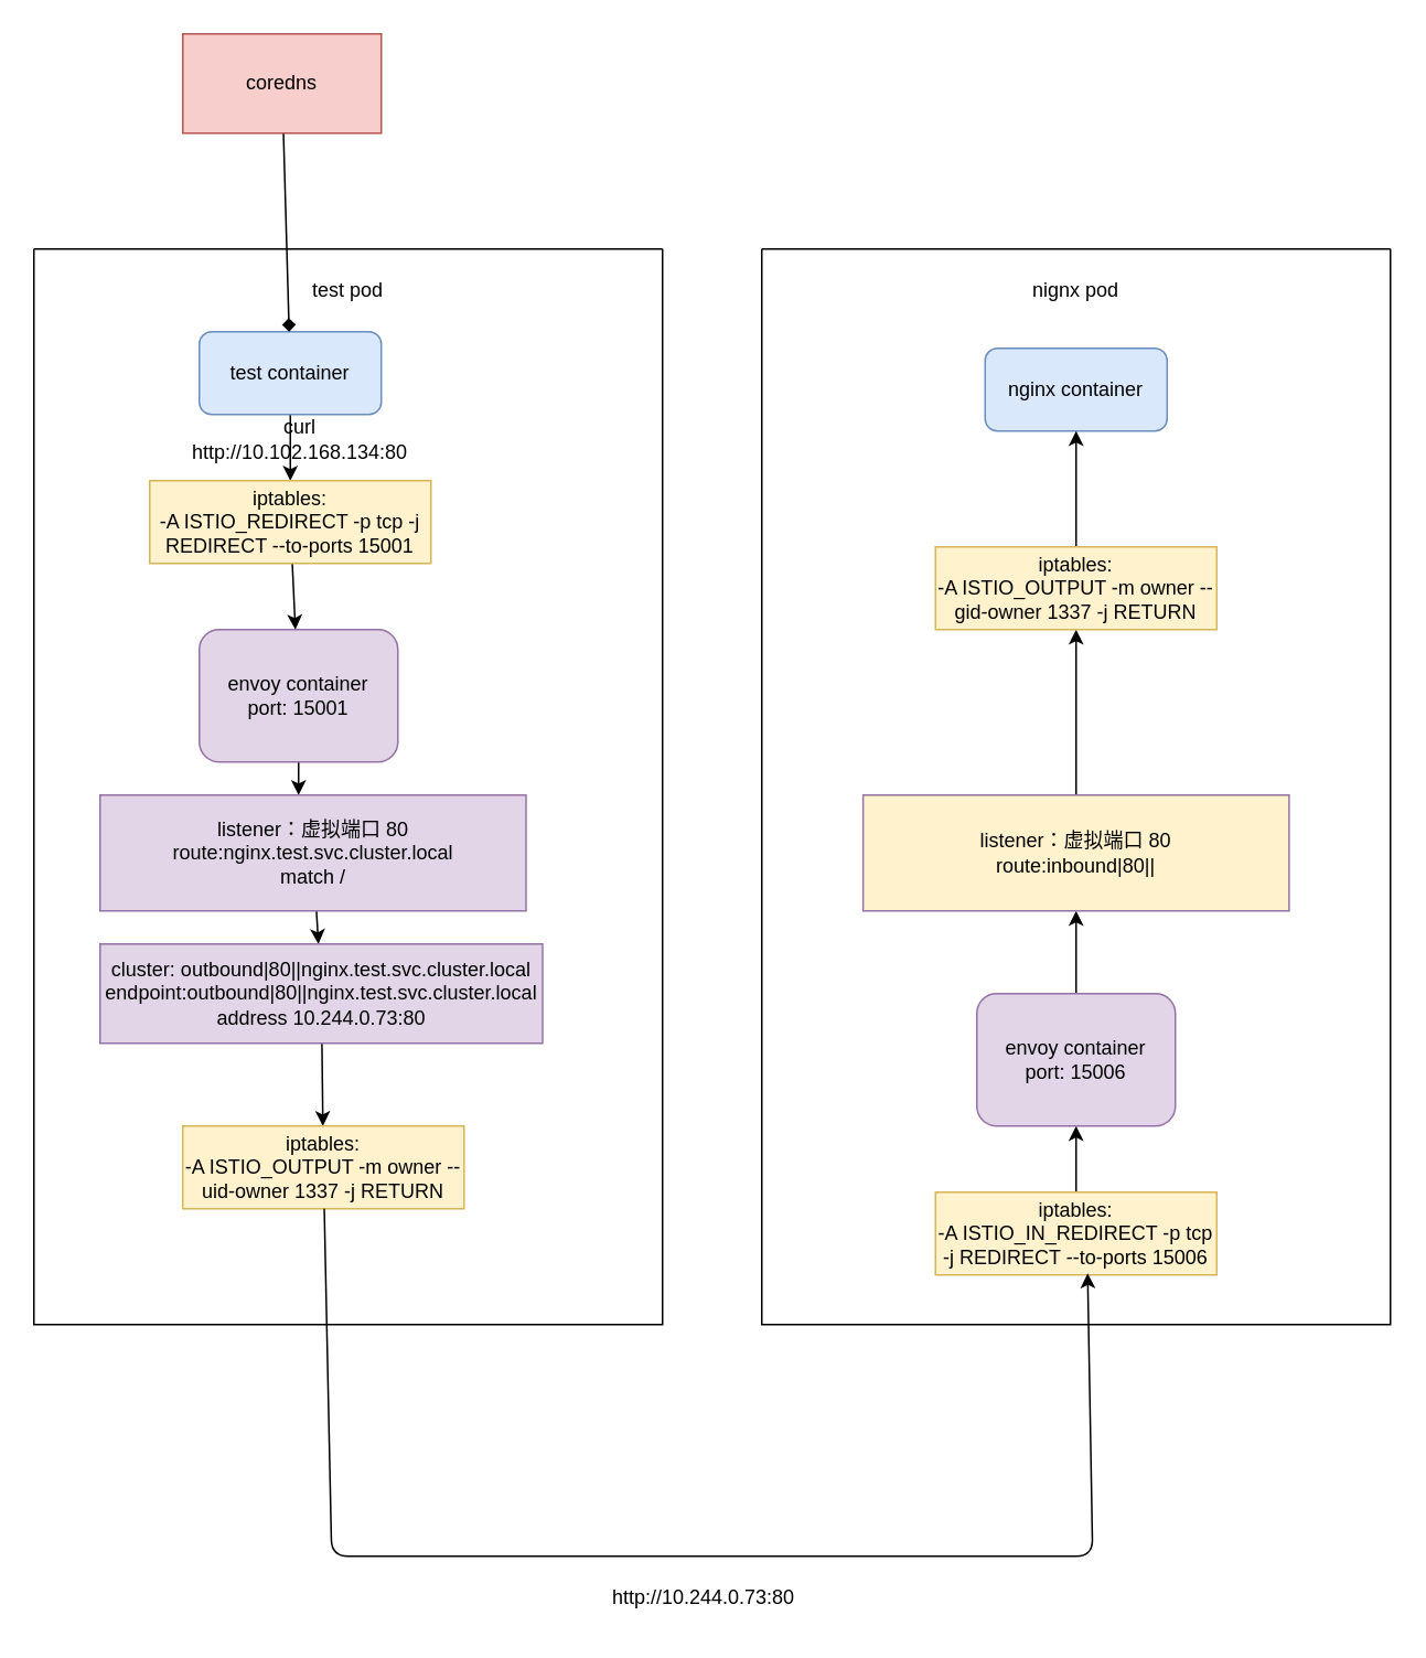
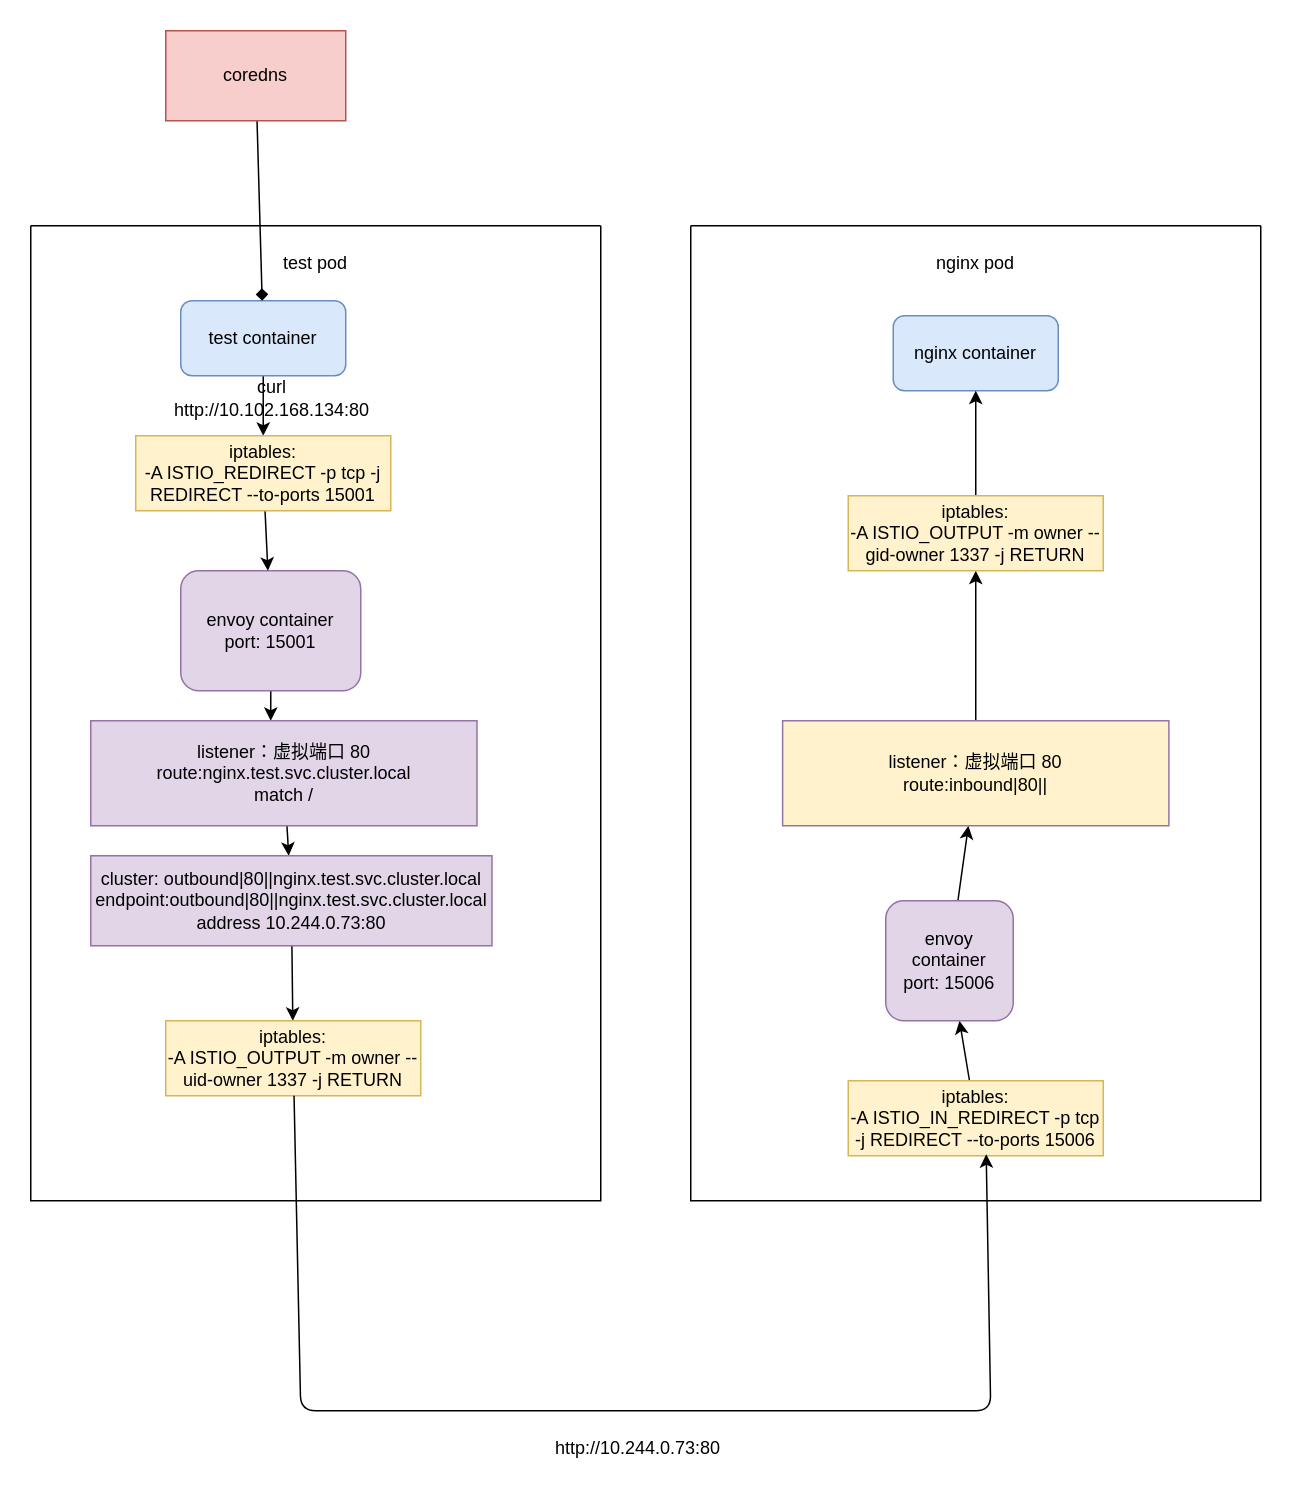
  <mxCell id="0" />
  <mxCell id="1" parent="0" />
  <mxCell id="2" value="" style="swimlane;startSize=0;" vertex="1" parent="1"><mxGeometry x="20" y="150" width="380" height="650" as="geometry" /></mxCell>
  <mxCell id="3" value="test pod" style="text;html=1;strokeColor=none;fillColor=none;align=center;verticalAlign=middle;whiteSpace=wrap;rounded=0;" vertex="1" parent="2"><mxGeometry x="160" y="10" width="60" height="30" as="geometry" /></mxCell>
  <mxCell id="4" value="" style="edgeStyle=none;html=1;" edge="1" parent="2" source="5"><mxGeometry relative="1" as="geometry"><mxPoint x="155" y="140" as="targetPoint" /></mxGeometry></mxCell>
  <mxCell id="5" value="test container" style="rounded=1;whiteSpace=wrap;html=1;fillColor=#dae8fc;strokeColor=#6c8ebf;" vertex="1" parent="2"><mxGeometry x="100" y="50" width="110" height="50" as="geometry" /></mxCell>
  <mxCell id="6" value="" style="edgeStyle=none;html=1;" edge="1" parent="2" source="7"><mxGeometry relative="1" as="geometry"><mxPoint x="160" y="330" as="targetPoint" /></mxGeometry></mxCell>
  <mxCell id="7" value="envoy container&lt;br&gt;port: 15001" style="rounded=1;whiteSpace=wrap;html=1;fillColor=#e1d5e7;strokeColor=#9673a6;" vertex="1" parent="2"><mxGeometry x="100" y="230" width="120" height="80" as="geometry" /></mxCell>
  <mxCell id="8" value="" style="edgeStyle=none;html=1;" edge="1" parent="2" target="7"><mxGeometry relative="1" as="geometry"><mxPoint x="156.19" y="190" as="sourcePoint" /></mxGeometry></mxCell>
  <mxCell id="9" value="iptables:&lt;br&gt;-A ISTIO_REDIRECT -p tcp -j REDIRECT --to-ports 15001" style="rounded=0;whiteSpace=wrap;html=1;fillColor=#fff2cc;strokeColor=#d6b656;" vertex="1" parent="2"><mxGeometry x="70" y="140" width="170" height="50" as="geometry" /></mxCell>
  <mxCell id="10" value="curl http://10.102.168.134:80" style="text;html=1;strokeColor=none;fillColor=none;align=center;verticalAlign=middle;whiteSpace=wrap;rounded=0;" vertex="1" parent="2"><mxGeometry x="160" y="110" height="10" as="geometry" /></mxCell>
  <mxCell id="11" value="" style="edgeStyle=none;html=1;" edge="1" parent="2" source="12" target="14"><mxGeometry relative="1" as="geometry" /></mxCell>
  <mxCell id="12" value="listener：虚拟端口 80&lt;br&gt;route:nginx.test.svc.cluster.local&lt;br&gt;match /" style="rounded=0;whiteSpace=wrap;html=1;fillColor=#e1d5e7;strokeColor=#9673a6;" vertex="1" parent="2"><mxGeometry x="40" y="330" width="257.5" height="70" as="geometry" /></mxCell>
  <mxCell id="13" value="" style="edgeStyle=none;html=1;" edge="1" parent="2" source="14" target="15"><mxGeometry relative="1" as="geometry" /></mxCell>
  <mxCell id="14" value="cluster:&amp;nbsp;outbound|80||nginx.test.svc.cluster.local&lt;br&gt;endpoint:outbound|80||nginx.test.svc.cluster.local&lt;br&gt;address&amp;nbsp;10.244.0.73:80" style="rounded=0;whiteSpace=wrap;html=1;fillColor=#e1d5e7;strokeColor=#9673a6;" vertex="1" parent="2"><mxGeometry x="40" y="420" width="267.5" height="60" as="geometry" /></mxCell>
  <mxCell id="15" value="iptables:&lt;br&gt;-A ISTIO_OUTPUT -m owner --uid-owner 1337 -j RETURN" style="rounded=0;whiteSpace=wrap;html=1;fillColor=#fff2cc;strokeColor=#d6b656;" vertex="1" parent="2"><mxGeometry x="90" y="530" width="170" height="50" as="geometry" /></mxCell>
  <mxCell id="16" style="edgeStyle=none;html=1;endArrow=diamond;" edge="1" parent="1" source="17" target="5"><mxGeometry relative="1" as="geometry" /></mxCell>
  <mxCell id="17" value="coredns" style="rounded=0;whiteSpace=wrap;html=1;fillColor=#f8cecc;strokeColor=#b85450;" vertex="1" parent="1"><mxGeometry x="110" y="20" width="120" height="60" as="geometry" /></mxCell>
  <mxCell id="18" value="" style="swimlane;startSize=0;" vertex="1" parent="1"><mxGeometry x="460" y="150" width="380" height="650" as="geometry" /></mxCell>
- <mxCell id="19" value="nignx pod" style="text;html=1;strokeColor=none;fillColor=none;align=center;verticalAlign=middle;whiteSpace=wrap;rounded=0;" vertex="1" parent="18"><mxGeometry x="160" y="10" width="60" height="30" as="geometry" /></mxCell>
+ <mxCell id="19" value="nginx pod" style="text;html=1;strokeColor=none;fillColor=none;align=center;verticalAlign=middle;whiteSpace=wrap;rounded=0;" vertex="1" parent="18"><mxGeometry x="160" y="10" width="60" height="30" as="geometry" /></mxCell>
  <mxCell id="20" value="" style="edgeStyle=none;html=1;" edge="1" parent="18" source="21" target="23"><mxGeometry relative="1" as="geometry" /></mxCell>
  <mxCell id="21" value="iptables:&lt;br&gt;-A ISTIO_IN_REDIRECT -p tcp -j REDIRECT --to-ports 15006" style="rounded=0;whiteSpace=wrap;html=1;fillColor=#fff2cc;strokeColor=#d6b656;" vertex="1" parent="18"><mxGeometry x="105" y="570" width="170" height="50" as="geometry" /></mxCell>
  <mxCell id="22" value="" style="edgeStyle=none;html=1;" edge="1" parent="18" source="23" target="25"><mxGeometry relative="1" as="geometry" /></mxCell>
- <mxCell id="23" value="envoy container&lt;br&gt;port: 15006" style="rounded=1;whiteSpace=wrap;html=1;fillColor=#e1d5e7;strokeColor=#9673a6;" vertex="1" parent="18"><mxGeometry x="130" y="450" width="120" height="80" as="geometry" /></mxCell>
+ <mxCell id="23" value="envoy container&lt;br&gt;port: 15006" style="rounded=1;whiteSpace=wrap;html=1;fillColor=#e1d5e7;strokeColor=#9673a6;" vertex="1" parent="18"><mxGeometry x="130" y="450" width="85" height="80" as="geometry" /></mxCell>
  <mxCell id="24" style="edgeStyle=none;html=1;entryX=0.5;entryY=1;entryDx=0;entryDy=0;" edge="1" parent="18" source="25" target="28"><mxGeometry relative="1" as="geometry" /></mxCell>
  <mxCell id="25" value="listener：虚拟端口 80&lt;br&gt;route:inbound|80||" style="rounded=0;whiteSpace=wrap;html=1;fillColor=#fff2cc;strokeColor=#9673a6;" vertex="1" parent="18"><mxGeometry x="61.25" y="330" width="257.5" height="70" as="geometry" /></mxCell>
  <mxCell id="26" value="nginx container" style="rounded=1;whiteSpace=wrap;html=1;fillColor=#dae8fc;strokeColor=#6c8ebf;" vertex="1" parent="18"><mxGeometry x="135" y="60" width="110" height="50" as="geometry" /></mxCell>
  <mxCell id="27" style="edgeStyle=none;html=1;entryX=0.5;entryY=1;entryDx=0;entryDy=0;" edge="1" parent="18" source="28" target="26"><mxGeometry relative="1" as="geometry" /></mxCell>
  <mxCell id="28" value="iptables:&lt;br&gt;-A ISTIO_OUTPUT -m owner --gid-owner 1337 -j RETURN" style="rounded=0;whiteSpace=wrap;html=1;fillColor=#fff2cc;strokeColor=#d6b656;" vertex="1" parent="18"><mxGeometry x="105" y="180" width="170" height="50" as="geometry" /></mxCell>
  <mxCell id="29" style="edgeStyle=none;html=1;entryX=0.541;entryY=0.98;entryDx=0;entryDy=0;entryPerimeter=0;" edge="1" parent="1" source="15" target="21"><mxGeometry relative="1" as="geometry"><Array as="points"><mxPoint x="200" y="940" /><mxPoint x="660" y="940" /></Array></mxGeometry></mxCell>
  <mxCell id="30" value="http://10.244.0.73:80" style="text;html=1;strokeColor=none;fillColor=none;align=center;verticalAlign=middle;whiteSpace=wrap;rounded=0;" vertex="1" parent="1"><mxGeometry x="260" y="950" width="330" height="30" as="geometry" /></mxCell>
